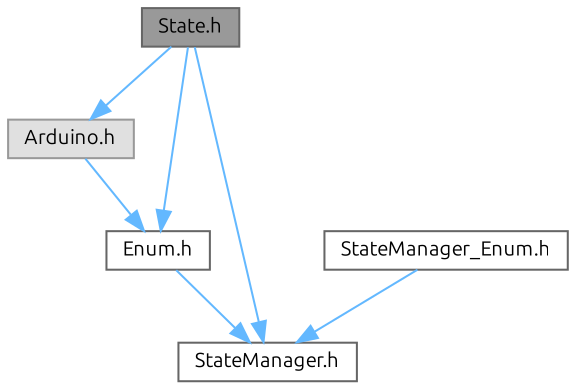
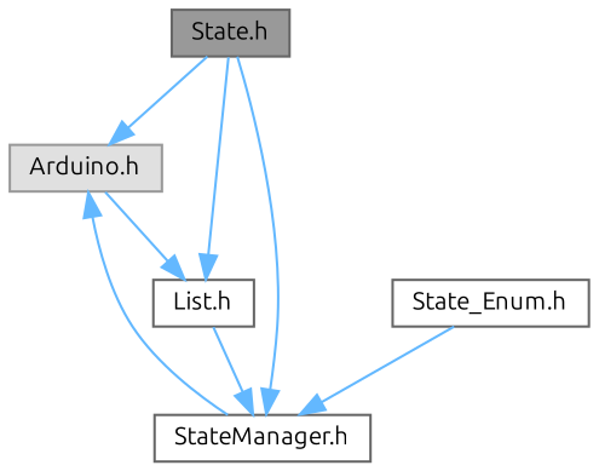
  digraph {
    fontname=Ubuntu
    node [color=grey40 fillcolor=white fontname=Ubuntu fontsize=10 shape=box style=filled]
    edge [color=steelblue1 fontname=Ubuntu fontsize=10 labelfontname=Helvetica labelfontsize=10 style=solid]
    n1 [color=gray40 fillcolor=grey60 fontcolor=black height=0.2 label="State.h" width=0.4]
    n2 [color=grey60 fillcolor="#E0E0E0" height=0.2 label="Arduino.h" width=0.4]
    n3 [height=0.2 label="StateManager.h" width=0.4]
-   n4 [height=0.2 label="Enum.h" width=0.4]
-   n5 [height=0.2 label="StateManager_Enum.h" width=0.4]
+   n4 [height=0.2 label="List.h" width=0.4]
+   n5 [height=0.2 label="State_Enum.h" width=0.4]
    n1 -> n2
    n1 -> n3
    n1 -> n4
    n2 -> n4
+   n3 -> n2
    n4 -> n3
    n5 -> n3
  }
